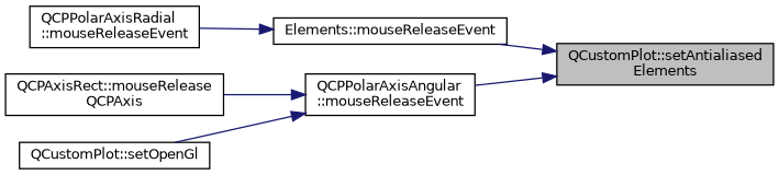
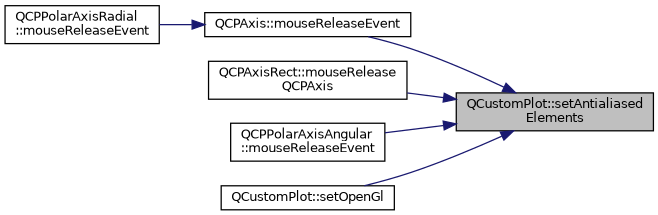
  digraph {
    rankdir=RL
    node [color=black fillcolor=white fontname=Helvetica fontsize=10 shape=record style=filled]
    edge [color=midnightblue dir=back fontname=Helvetica fontsize=10 labelfontname=Helvetica labelfontsize=10 style=solid]
    n1 [fillcolor=grey75 fontcolor=black height=0.2 label="QCustomPlot::setAntialiased\lElements" width=0.4]
-   n2 [height=0.2 label="Elements::mouseReleaseEvent" width=0.4]
+   n2 [height=0.2 label="QCPAxis::mouseReleaseEvent" width=0.4]
    n3 [height=0.2 label="QCPAxisRect::mouseRelease\lQCPAxis" width=0.4]
    n4 [height=0.2 label="QCPPolarAxisAngular\l::mouseReleaseEvent" width=0.4]
    n5 [height=0.2 label="QCustomPlot::setOpenGl" width=0.4]
    n6 [height=0.2 label="QCPPolarAxisRadial\l::mouseReleaseEvent" width=0.4]
    n1 -> n2
-   n4 -> n3
+   n1 -> n3
    n1 -> n4
-   n4 -> n5
+   n1 -> n5
    n2 -> n6
  }
